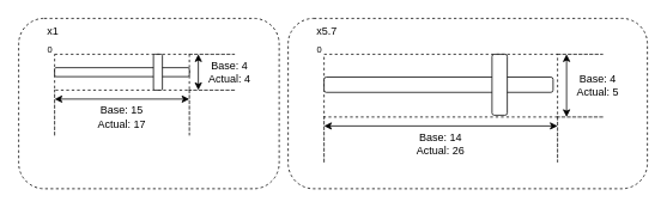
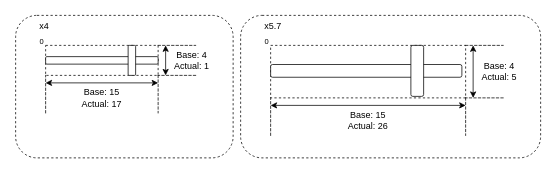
  <mxCell id="0" />
  <mxCell id="1" parent="0" />
  <mxCell id="2" value="" style="rounded=1;whiteSpace=wrap;html=1;fillColor=none;dashed=1;" parent="1" vertex="1"><mxGeometry x="320" y="20" width="400" height="190" as="geometry" /></mxCell>
  <mxCell id="3" value="" style="rounded=1;whiteSpace=wrap;html=1;fillColor=none;dashed=1;" parent="1" vertex="1"><mxGeometry x="20" y="20" width="290" height="190" as="geometry" /></mxCell>
  <mxCell id="4" value="" style="rounded=0;whiteSpace=wrap;html=1;dashed=1;fillColor=none;" parent="1" vertex="1"><mxGeometry x="360" y="60" width="260" height="70" as="geometry" /></mxCell>
- <mxCell id="5" value="x1" style="text;html=1;align=left;verticalAlign=middle;whiteSpace=wrap;rounded=0;" parent="1" vertex="1"><mxGeometry x="50" y="20" width="230" height="30" as="geometry" /></mxCell>
+ <mxCell id="5" value="x4" style="text;html=1;align=left;verticalAlign=middle;whiteSpace=wrap;rounded=0;" parent="1" vertex="1"><mxGeometry x="50" y="20" width="230" height="30" as="geometry" /></mxCell>
  <mxCell id="6" value="" style="rounded=0;whiteSpace=wrap;html=1;dashed=1;fillColor=none;" parent="1" vertex="1"><mxGeometry x="60" y="60" width="150" height="40" as="geometry" /></mxCell>
  <mxCell id="7" value="" style="rounded=1;whiteSpace=wrap;html=1;" parent="1" vertex="1"><mxGeometry x="60" y="75" width="150" height="10" as="geometry" /></mxCell>
  <mxCell id="8" value="" style="rounded=1;whiteSpace=wrap;html=1;" parent="1" vertex="1"><mxGeometry x="170" y="60" width="10" height="40" as="geometry" /></mxCell>
  <mxCell id="9" value="" style="rounded=1;whiteSpace=wrap;html=1;" parent="1" vertex="1"><mxGeometry x="360" y="85.5" width="255" height="17" as="geometry" /></mxCell>
  <mxCell id="10" value="" style="rounded=1;whiteSpace=wrap;html=1;" parent="1" vertex="1"><mxGeometry x="547" y="60" width="17" height="68" as="geometry" /></mxCell>
  <mxCell id="11" value="" style="shape=partialRectangle;whiteSpace=wrap;html=1;top=0;bottom=0;fillColor=none;dashed=1;" parent="1" vertex="1"><mxGeometry x="60" y="100" width="150" height="50" as="geometry" /></mxCell>
  <mxCell id="12" value="" style="endArrow=classic;startArrow=classic;html=1;rounded=0;exitX=0;exitY=0.75;exitDx=0;exitDy=0;entryX=1;entryY=0.75;entryDx=0;entryDy=0;" parent="1" edge="1"><mxGeometry width="50" height="50" relative="1" as="geometry"><mxPoint x="60" y="110" as="sourcePoint" /><mxPoint x="210" y="110" as="targetPoint" /></mxGeometry></mxCell>
  <mxCell id="13" value="Base: 15&lt;div&gt;Actual: 17&lt;/div&gt;" style="text;html=1;align=center;verticalAlign=middle;whiteSpace=wrap;rounded=0;" parent="1" vertex="1"><mxGeometry x="60" y="110" width="150" height="40" as="geometry" /></mxCell>
  <mxCell id="14" value="" style="shape=partialRectangle;whiteSpace=wrap;html=1;top=0;bottom=0;fillColor=none;dashed=1;direction=south;" parent="1" vertex="1"><mxGeometry x="210" y="60" width="50" height="40" as="geometry" /></mxCell>
- <mxCell id="15" value="Base: 4&lt;div&gt;Actual: 4&lt;/div&gt;" style="text;html=1;align=center;verticalAlign=middle;whiteSpace=wrap;rounded=0;" parent="1" vertex="1"><mxGeometry x="220" y="60" width="70" height="40" as="geometry" /></mxCell>
+ <mxCell id="15" value="Base: 4&lt;div&gt;Actual: 1&lt;/div&gt;" style="text;html=1;align=center;verticalAlign=middle;whiteSpace=wrap;rounded=0;" parent="1" vertex="1"><mxGeometry x="220" y="60" width="70" height="40" as="geometry" /></mxCell>
  <mxCell id="16" value="" style="endArrow=classic;startArrow=classic;html=1;rounded=0;" parent="1" edge="1"><mxGeometry width="50" height="50" relative="1" as="geometry"><mxPoint x="220" y="100" as="sourcePoint" /><mxPoint x="220" y="60" as="targetPoint" /></mxGeometry></mxCell>
  <mxCell id="17" value="x5.7" style="text;html=1;align=left;verticalAlign=middle;whiteSpace=wrap;rounded=0;" parent="1" vertex="1"><mxGeometry x="350" y="20" width="340" height="30" as="geometry" /></mxCell>
  <mxCell id="18" value="" style="shape=partialRectangle;whiteSpace=wrap;html=1;top=0;bottom=0;fillColor=none;dashed=1;direction=south;" parent="1" vertex="1"><mxGeometry x="620" y="60" width="50" height="70" as="geometry" /></mxCell>
  <mxCell id="19" value="Base: 4&lt;div&gt;Actual: 5&lt;/div&gt;" style="text;html=1;align=center;verticalAlign=middle;whiteSpace=wrap;rounded=0;" parent="1" vertex="1"><mxGeometry x="630" y="60" width="70" height="70" as="geometry" /></mxCell>
  <mxCell id="20" value="" style="endArrow=classic;startArrow=classic;html=1;rounded=0;" parent="1" edge="1"><mxGeometry width="50" height="50" relative="1" as="geometry"><mxPoint x="630" y="130" as="sourcePoint" /><mxPoint x="630" y="60" as="targetPoint" /></mxGeometry></mxCell>
  <mxCell id="21" value="" style="shape=partialRectangle;whiteSpace=wrap;html=1;top=0;bottom=0;fillColor=none;dashed=1;" parent="1" vertex="1"><mxGeometry x="360" y="130" width="260" height="50" as="geometry" /></mxCell>
  <mxCell id="22" value="" style="endArrow=classic;startArrow=classic;html=1;rounded=0;exitX=0;exitY=0.75;exitDx=0;exitDy=0;" parent="1" edge="1"><mxGeometry width="50" height="50" relative="1" as="geometry"><mxPoint x="360" y="140" as="sourcePoint" /><mxPoint x="620" y="140" as="targetPoint" /></mxGeometry></mxCell>
- <mxCell id="23" value="Base: 14&lt;div&gt;Actual: 26&lt;/div&gt;" style="text;html=1;align=center;verticalAlign=middle;whiteSpace=wrap;rounded=0;" parent="1" vertex="1"><mxGeometry x="360" y="140" width="260" height="40" as="geometry" /></mxCell>
+ <mxCell id="23" value="Base: 15&lt;div&gt;Actual: 26&lt;/div&gt;" style="text;html=1;align=center;verticalAlign=middle;whiteSpace=wrap;rounded=0;" parent="1" vertex="1"><mxGeometry x="360" y="140" width="260" height="40" as="geometry" /></mxCell>
  <mxCell id="24" value="0" style="text;html=1;align=center;verticalAlign=middle;whiteSpace=wrap;rounded=0;fontSize=10;" parent="1" vertex="1"><mxGeometry x="50" y="50" width="10" height="10" as="geometry" /></mxCell>
  <mxCell id="25" value="0" style="text;html=1;align=center;verticalAlign=middle;whiteSpace=wrap;rounded=0;fontSize=10;" parent="1" vertex="1"><mxGeometry x="350" y="50" width="10" height="10" as="geometry" /></mxCell>
